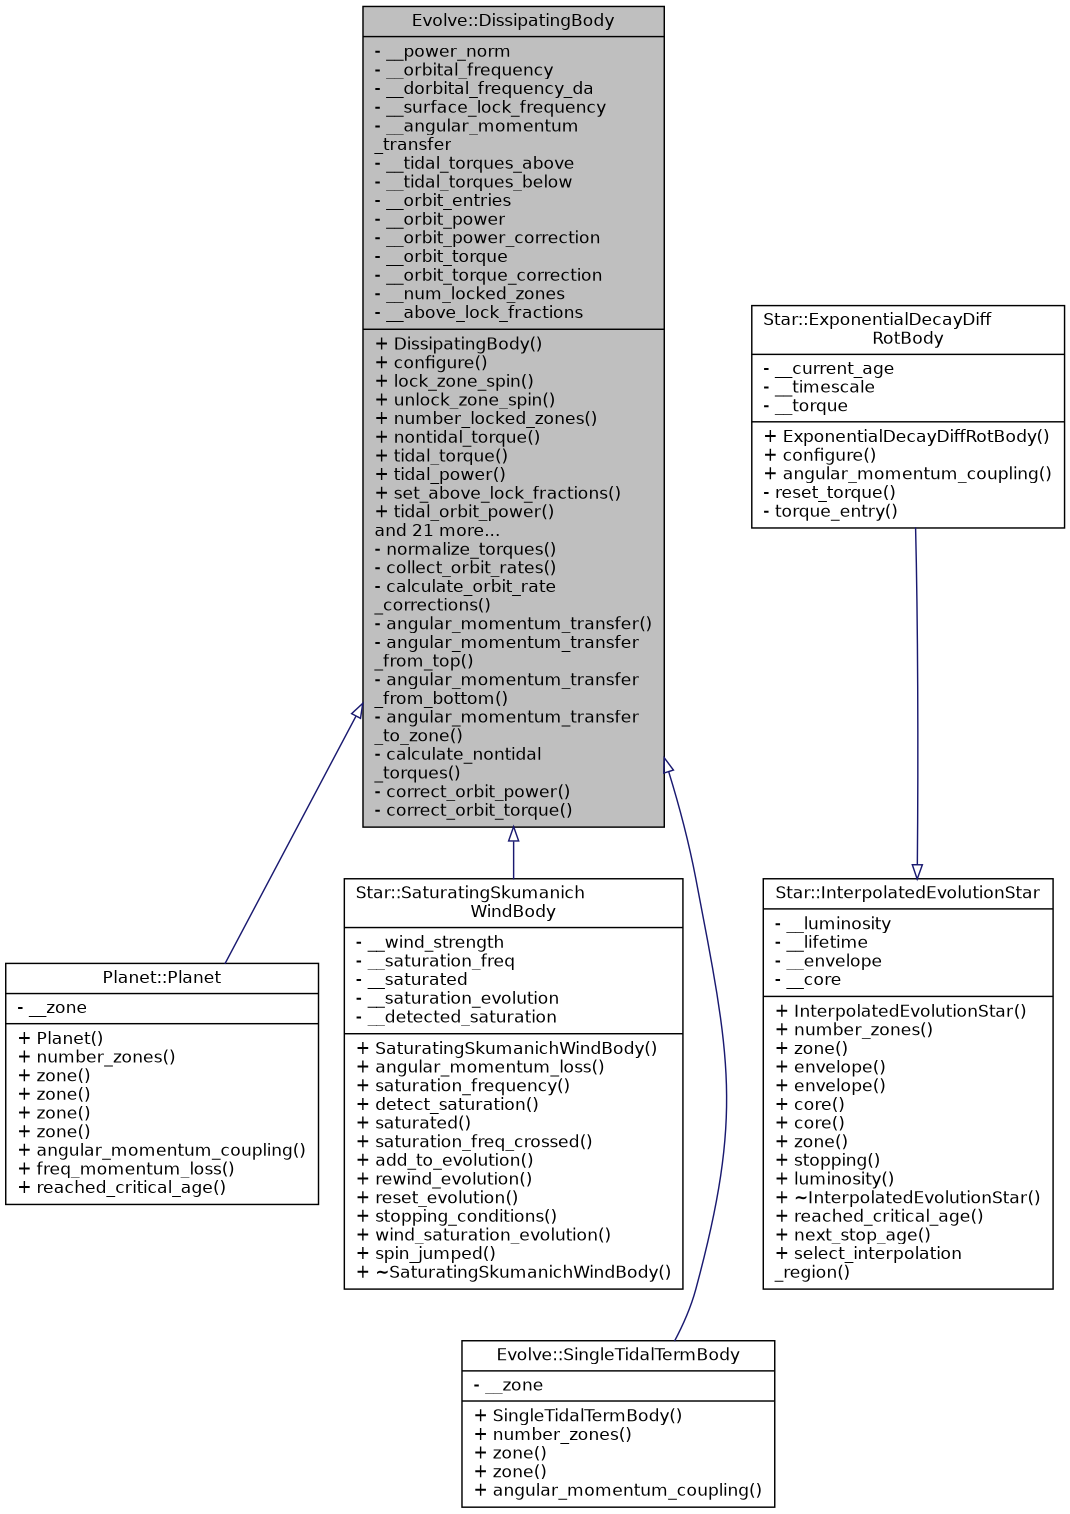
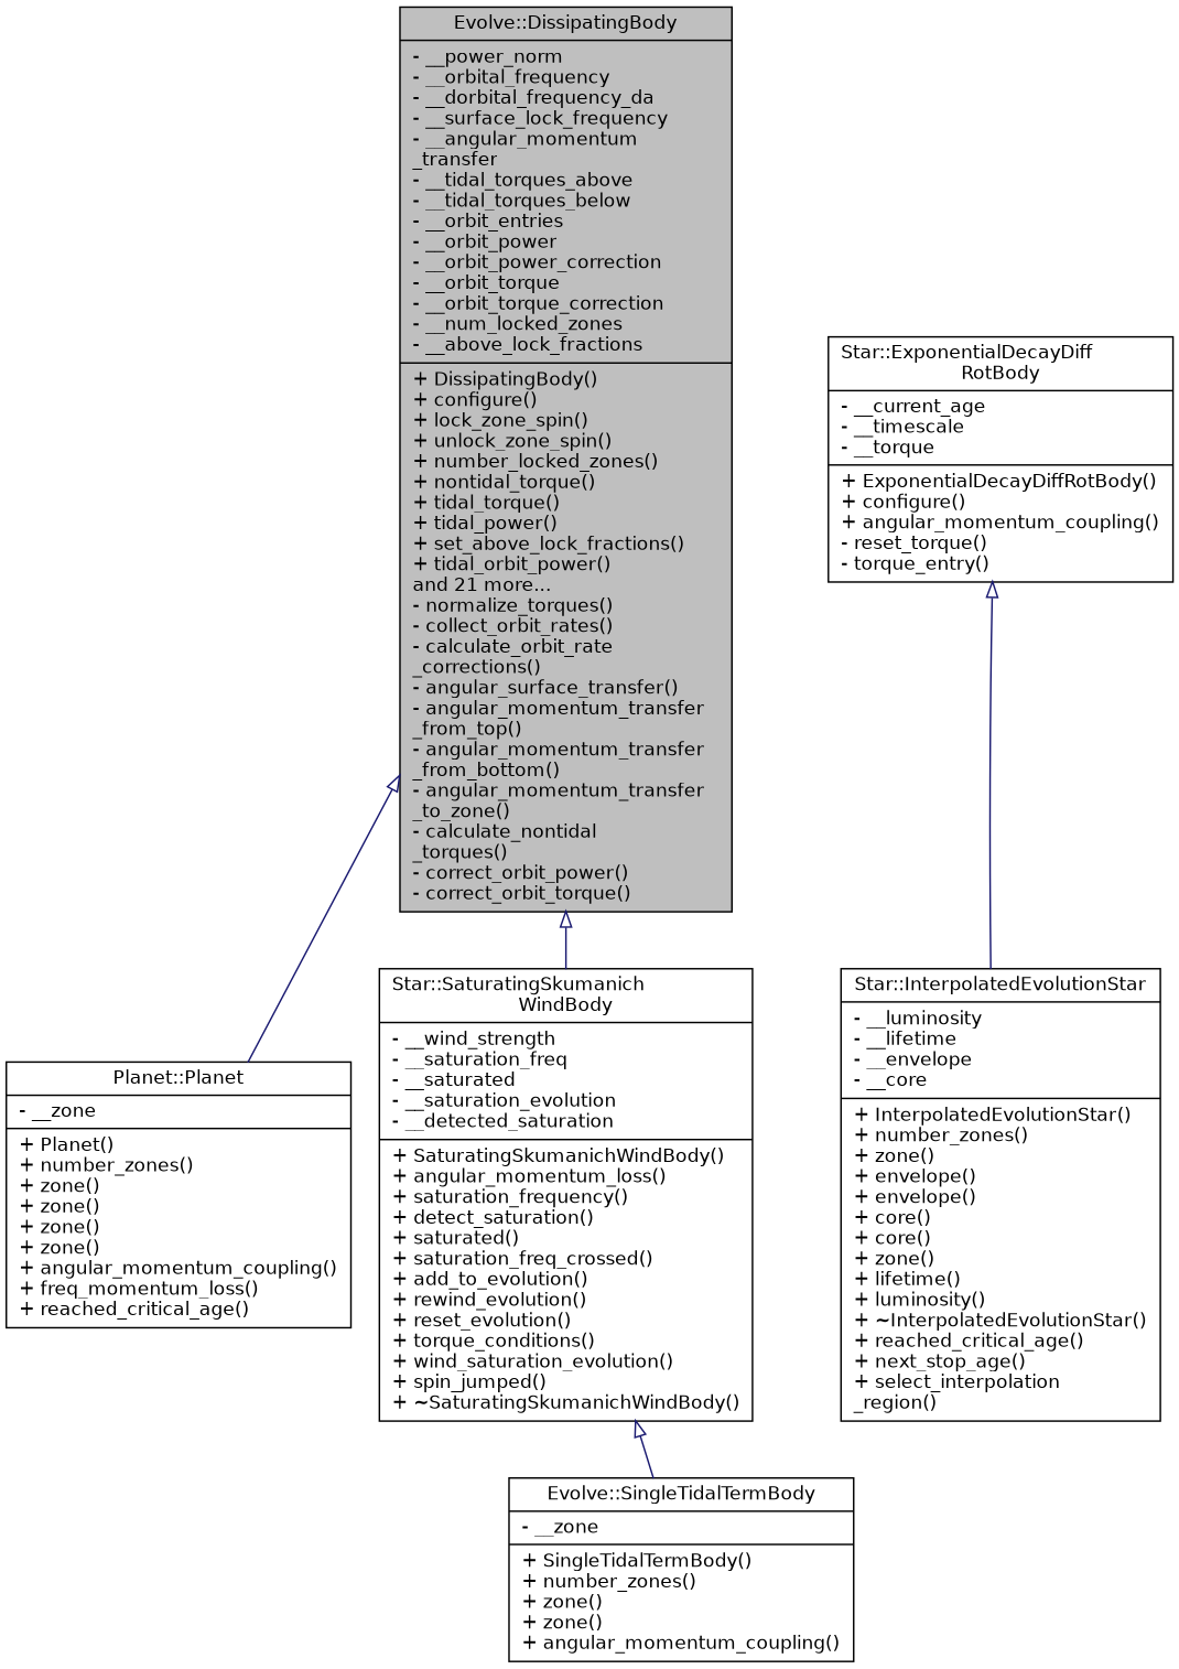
  digraph {
    node [color=black fillcolor=white fontname=Helvetica fontsize=12 shape=record style=filled]
    edge [arrowtail=onormal color=midnightblue dir=back fontname=Helvetica fontsize=12 labelfontname=Helvetica labelfontsize=12 style=solid]
-   n1 [fillcolor=grey75 fontcolor=black height=0.2 label="{Evolve::DissipatingBody\n|- __power_norm\l- __orbital_frequency\l- __dorbital_frequency_da\l- __surface_lock_frequency\l- __angular_momentum\l_transfer\l- __tidal_torques_above\l- __tidal_torques_below\l- __orbit_entries\l- __orbit_power\l- __orbit_power_correction\l- __orbit_torque\l- __orbit_torque_correction\l- __num_locked_zones\l- __above_lock_fractions\l|+ DissipatingBody()\l+ configure()\l+ lock_zone_spin()\l+ unlock_zone_spin()\l+ number_locked_zones()\l+ nontidal_torque()\l+ tidal_torque()\l+ tidal_power()\l+ set_above_lock_fractions()\l+ tidal_orbit_power()\land 21 more...\l- normalize_torques()\l- collect_orbit_rates()\l- calculate_orbit_rate\l_corrections()\l- angular_momentum_transfer()\l- angular_momentum_transfer\l_from_top()\l- angular_momentum_transfer\l_from_bottom()\l- angular_momentum_transfer\l_to_zone()\l- calculate_nontidal\l_torques()\l- correct_orbit_power()\l- correct_orbit_torque()\l}" width=0.4]
+   n1 [fillcolor=grey75 fontcolor=black height=0.2 label="{Evolve::DissipatingBody\n|- __power_norm\l- __orbital_frequency\l- __dorbital_frequency_da\l- __surface_lock_frequency\l- __angular_momentum\l_transfer\l- __tidal_torques_above\l- __tidal_torques_below\l- __orbit_entries\l- __orbit_power\l- __orbit_power_correction\l- __orbit_torque\l- __orbit_torque_correction\l- __num_locked_zones\l- __above_lock_fractions\l|+ DissipatingBody()\l+ configure()\l+ lock_zone_spin()\l+ unlock_zone_spin()\l+ number_locked_zones()\l+ nontidal_torque()\l+ tidal_torque()\l+ tidal_power()\l+ set_above_lock_fractions()\l+ tidal_orbit_power()\land 21 more...\l- normalize_torques()\l- collect_orbit_rates()\l- calculate_orbit_rate\l_corrections()\l- angular_surface_transfer()\l- angular_momentum_transfer\l_from_top()\l- angular_momentum_transfer\l_from_bottom()\l- angular_momentum_transfer\l_to_zone()\l- calculate_nontidal\l_torques()\l- correct_orbit_power()\l- correct_orbit_torque()\l}" width=0.4]
    n2 [height=0.2 label="{Planet::Planet\n|- __zone\l|+ Planet()\l+ number_zones()\l+ zone()\l+ zone()\l+ zone()\l+ zone()\l+ angular_momentum_coupling()\l+ freq_momentum_loss()\l+ reached_critical_age()\l}" width=0.4]
-   n3 [height=0.2 label="{Star::SaturatingSkumanich\lWindBody\n|- __wind_strength\l- __saturation_freq\l- __saturated\l- __saturation_evolution\l- __detected_saturation\l|+ SaturatingSkumanichWindBody()\l+ angular_momentum_loss()\l+ saturation_frequency()\l+ detect_saturation()\l+ saturated()\l+ saturation_freq_crossed()\l+ add_to_evolution()\l+ rewind_evolution()\l+ reset_evolution()\l+ stopping_conditions()\l+ wind_saturation_evolution()\l+ spin_jumped()\l+ ~SaturatingSkumanichWindBody()\l}" width=0.4]
+   n3 [height=0.2 label="{Star::SaturatingSkumanich\lWindBody\n|- __wind_strength\l- __saturation_freq\l- __saturated\l- __saturation_evolution\l- __detected_saturation\l|+ SaturatingSkumanichWindBody()\l+ angular_momentum_loss()\l+ saturation_frequency()\l+ detect_saturation()\l+ saturated()\l+ saturation_freq_crossed()\l+ add_to_evolution()\l+ rewind_evolution()\l+ reset_evolution()\l+ torque_conditions()\l+ wind_saturation_evolution()\l+ spin_jumped()\l+ ~SaturatingSkumanichWindBody()\l}" width=0.4]
    n4 [height=0.2 label="{Star::ExponentialDecayDiff\lRotBody\n|- __current_age\l- __timescale\l- __torque\l|+ ExponentialDecayDiffRotBody()\l+ configure()\l+ angular_momentum_coupling()\l- reset_torque()\l- torque_entry()\l}" width=0.4]
-   n5 [height=0.2 label="{Star::InterpolatedEvolutionStar\n|- __luminosity\l- __lifetime\l- __envelope\l- __core\l|+ InterpolatedEvolutionStar()\l+ number_zones()\l+ zone()\l+ envelope()\l+ envelope()\l+ core()\l+ core()\l+ zone()\l+ stopping()\l+ luminosity()\l+ ~InterpolatedEvolutionStar()\l+ reached_critical_age()\l+ next_stop_age()\l+ select_interpolation\l_region()\l}" width=0.4]
+   n5 [height=0.2 label="{Star::InterpolatedEvolutionStar\n|- __luminosity\l- __lifetime\l- __envelope\l- __core\l|+ InterpolatedEvolutionStar()\l+ number_zones()\l+ zone()\l+ envelope()\l+ envelope()\l+ core()\l+ core()\l+ zone()\l+ lifetime()\l+ luminosity()\l+ ~InterpolatedEvolutionStar()\l+ reached_critical_age()\l+ next_stop_age()\l+ select_interpolation\l_region()\l}" width=0.4]
    n6 [height=0.2 label="{Evolve::SingleTidalTermBody\n|- __zone\l|+ SingleTidalTermBody()\l+ number_zones()\l+ zone()\l+ zone()\l+ angular_momentum_coupling()\l}" width=0.4]
    n1 -> n2
    n1 -> n3
-   n1 -> n6
-   n5 -> n4
+   n3 -> n6
+   n4 -> n5
  }
